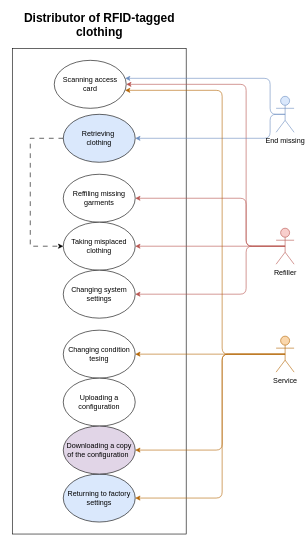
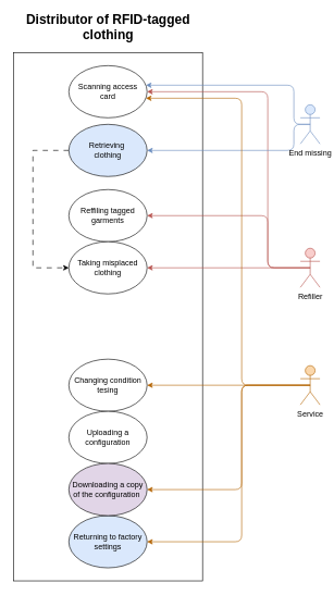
  <mxCell id="0" />
  <mxCell id="1" parent="0" />
  <mxCell id="2" value="" style="rounded=0;whiteSpace=wrap;html=1;" vertex="1" parent="1"><mxGeometry x="20" y="80" width="290" height="810" as="geometry" /></mxCell>
  <mxCell id="3" style="edgeStyle=orthogonalEdgeStyle;rounded=1;orthogonalLoop=1;jettySize=auto;html=1;exitX=0.5;exitY=0.5;exitDx=0;exitDy=0;exitPerimeter=0;fillColor=#f8cecc;strokeColor=#b85450;curved=0;" edge="1" parent="1" source="7" target="16"><mxGeometry relative="1" as="geometry"><Array as="points"><mxPoint x="410" y="410" /><mxPoint x="410" y="140" /></Array></mxGeometry></mxCell>
  <mxCell id="4" style="edgeStyle=orthogonalEdgeStyle;rounded=1;orthogonalLoop=1;jettySize=auto;html=1;exitX=0.5;exitY=0.5;exitDx=0;exitDy=0;exitPerimeter=0;curved=0;fillColor=#f8cecc;strokeColor=#b85450;" edge="1" parent="1" source="7" target="18"><mxGeometry relative="1" as="geometry"><Array as="points"><mxPoint x="410" y="410" /><mxPoint x="410" y="330" /></Array></mxGeometry></mxCell>
  <mxCell id="5" style="edgeStyle=orthogonalEdgeStyle;rounded=1;orthogonalLoop=1;jettySize=auto;html=1;exitX=0.5;exitY=0.5;exitDx=0;exitDy=0;exitPerimeter=0;fillColor=#f8cecc;strokeColor=#b85450;curved=0;" edge="1" parent="1" source="7" target="19"><mxGeometry relative="1" as="geometry"><Array as="points"><mxPoint x="475" y="410" /></Array></mxGeometry></mxCell>
- <mxCell id="6" style="edgeStyle=orthogonalEdgeStyle;rounded=1;orthogonalLoop=1;jettySize=auto;html=1;exitX=0.5;exitY=0.5;exitDx=0;exitDy=0;exitPerimeter=0;fillColor=#f8cecc;strokeColor=#b85450;curved=0;" edge="1" parent="1" source="7" target="20"><mxGeometry relative="1" as="geometry"><Array as="points"><mxPoint x="410" y="410" /><mxPoint x="410" y="490" /></Array></mxGeometry></mxCell>
  <mxCell id="7" value="Refiller" style="shape=umlActor;verticalLabelPosition=bottom;verticalAlign=top;html=1;outlineConnect=0;fillColor=#f8cecc;strokeColor=#b85450;" vertex="1" parent="1"><mxGeometry x="460" y="380" width="30" height="60" as="geometry" /></mxCell>
  <mxCell id="8" style="edgeStyle=orthogonalEdgeStyle;rounded=1;orthogonalLoop=1;jettySize=auto;html=1;exitX=0.5;exitY=0.5;exitDx=0;exitDy=0;exitPerimeter=0;curved=0;fillColor=#dae8fc;strokeColor=#6c8ebf;" edge="1" parent="1" source="10" target="16"><mxGeometry relative="1" as="geometry"><Array as="points"><mxPoint x="450" y="190" /><mxPoint x="450" y="130" /></Array></mxGeometry></mxCell>
  <mxCell id="9" style="edgeStyle=orthogonalEdgeStyle;rounded=1;orthogonalLoop=1;jettySize=auto;html=1;exitX=0.5;exitY=0.5;exitDx=0;exitDy=0;exitPerimeter=0;fillColor=#dae8fc;strokeColor=#6c8ebf;curved=0;" edge="1" parent="1" source="10" target="17"><mxGeometry relative="1" as="geometry"><Array as="points"><mxPoint x="450" y="190" /><mxPoint x="450" y="230" /></Array></mxGeometry></mxCell>
  <mxCell id="10" value="End missing" style="shape=umlActor;verticalLabelPosition=bottom;verticalAlign=top;html=1;outlineConnect=0;fillColor=#dae8fc;strokeColor=#6c8ebf;" vertex="1" parent="1"><mxGeometry x="460" y="160" width="30" height="60" as="geometry" /></mxCell>
  <mxCell id="11" style="edgeStyle=orthogonalEdgeStyle;rounded=1;orthogonalLoop=1;jettySize=auto;html=1;exitX=0.5;exitY=0.5;exitDx=0;exitDy=0;exitPerimeter=0;fillColor=#fad7ac;strokeColor=#b46504;curved=0;" edge="1" parent="1" source="15" target="16"><mxGeometry relative="1" as="geometry"><Array as="points"><mxPoint x="370" y="590" /><mxPoint x="370" y="150" /></Array></mxGeometry></mxCell>
  <mxCell id="12" style="edgeStyle=orthogonalEdgeStyle;rounded=1;orthogonalLoop=1;jettySize=auto;html=1;exitX=0.5;exitY=0.5;exitDx=0;exitDy=0;exitPerimeter=0;fillColor=#fad7ac;strokeColor=#b46504;curved=0;" edge="1" parent="1" source="15" target="21"><mxGeometry relative="1" as="geometry"><Array as="points"><mxPoint x="430" y="590" /><mxPoint x="430" y="590" /></Array></mxGeometry></mxCell>
  <mxCell id="13" style="edgeStyle=orthogonalEdgeStyle;rounded=1;orthogonalLoop=1;jettySize=auto;html=1;exitX=0.5;exitY=0.5;exitDx=0;exitDy=0;exitPerimeter=0;fillColor=#fad7ac;strokeColor=#b46504;curved=0;" edge="1" parent="1" source="15" target="24"><mxGeometry relative="1" as="geometry"><Array as="points"><mxPoint x="370" y="590" /><mxPoint x="370" y="750" /></Array></mxGeometry></mxCell>
  <mxCell id="14" style="edgeStyle=orthogonalEdgeStyle;rounded=1;orthogonalLoop=1;jettySize=auto;html=1;exitX=0.5;exitY=0.5;exitDx=0;exitDy=0;exitPerimeter=0;fillColor=#fad7ac;strokeColor=#b46504;curved=0;" edge="1" parent="1" source="15" target="23"><mxGeometry relative="1" as="geometry"><Array as="points"><mxPoint x="370" y="590" /><mxPoint x="370" y="830" /></Array></mxGeometry></mxCell>
  <mxCell id="15" value="Service" style="shape=umlActor;verticalLabelPosition=bottom;verticalAlign=top;html=1;outlineConnect=0;fillColor=#fad7ac;strokeColor=#b46504;" vertex="1" parent="1"><mxGeometry x="460" y="560" width="30" height="60" as="geometry" /></mxCell>
- <mxCell id="16" value="Scanning access&lt;div&gt;card&lt;/div&gt;" style="ellipse;whiteSpace=wrap;html=1;" vertex="1" parent="1"><mxGeometry x="90" y="100" width="120" height="80" as="geometry" /></mxCell>
+ <mxCell id="16" value="Scanning access&lt;div&gt;card&lt;/div&gt;" style="ellipse;whiteSpace=wrap;html=1;" vertex="1" parent="1"><mxGeometry x="105" y="100" width="120" height="80" as="geometry" /></mxCell>
  <mxCell id="17" value="Retrieving&amp;nbsp;&lt;div&gt;clothing&lt;/div&gt;" style="ellipse;whiteSpace=wrap;html=1;fillColor=#dae8fc;" vertex="1" parent="1"><mxGeometry x="105" y="190" width="120" height="80" as="geometry" /></mxCell>
- <mxCell id="18" value="Reffiling missing garments" style="ellipse;whiteSpace=wrap;html=1;" vertex="1" parent="1"><mxGeometry x="105" y="290" width="120" height="80" as="geometry" /></mxCell>
+ <mxCell id="18" value="Reffiling tagged garments" style="ellipse;whiteSpace=wrap;html=1;" vertex="1" parent="1"><mxGeometry x="105" y="290" width="120" height="80" as="geometry" /></mxCell>
  <mxCell id="19" value="Taking misplaced clothing" style="ellipse;whiteSpace=wrap;html=1;" vertex="1" parent="1"><mxGeometry x="105" y="370" width="120" height="80" as="geometry" /></mxCell>
- <mxCell id="20" value="Changing system settings" style="ellipse;whiteSpace=wrap;html=1;" vertex="1" parent="1"><mxGeometry x="105" y="450" width="120" height="80" as="geometry" /></mxCell>
  <mxCell id="21" value="Changing condition tesing" style="ellipse;whiteSpace=wrap;html=1;" vertex="1" parent="1"><mxGeometry x="105" y="550" width="120" height="80" as="geometry" /></mxCell>
  <mxCell id="22" value="Uploading a configuration" style="ellipse;whiteSpace=wrap;html=1;" vertex="1" parent="1"><mxGeometry x="105" y="630" width="120" height="80" as="geometry" /></mxCell>
  <mxCell id="23" value="Returning to factory settings" style="ellipse;whiteSpace=wrap;html=1;fillColor=#dae8fc;" vertex="1" parent="1"><mxGeometry x="105" y="790" width="120" height="80" as="geometry" /></mxCell>
  <mxCell id="24" value="Downloading a copy of the configuration&amp;nbsp;" style="ellipse;whiteSpace=wrap;html=1;fillColor=#e1d5e7;" vertex="1" parent="1"><mxGeometry x="105" y="710" width="120" height="80" as="geometry" /></mxCell>
  <mxCell id="25" value="&lt;span style=&quot;font-size: 20px;&quot;&gt;&lt;b&gt;D&lt;/b&gt;&lt;/span&gt;&lt;b style=&quot;font-size: 20px; background-color: initial;&quot;&gt;istributor of RFID-tagged clothing&lt;/b&gt;" style="text;html=1;align=center;verticalAlign=middle;whiteSpace=wrap;rounded=0;strokeWidth=1;" vertex="1" parent="1"><mxGeometry x="37.5" y="20" width="255" height="40" as="geometry" /></mxCell>
  <mxCell id="26" value="" style="endArrow=classic;html=1;rounded=0;dashed=1;dashPattern=8 8;" edge="1" parent="1" source="17" target="19"><mxGeometry width="50" height="50" relative="1" as="geometry"><mxPoint x="-80" y="440" as="sourcePoint" /><mxPoint x="-30" y="390" as="targetPoint" /><Array as="points"><mxPoint x="50" y="230" /><mxPoint x="50" y="410" /></Array></mxGeometry></mxCell>
